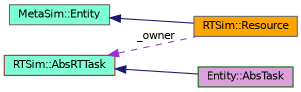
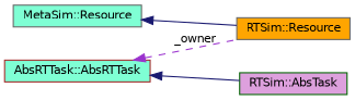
  digraph {
    rankdir=LR
    node [color=gray40 fillcolor=aquamarine fontname=Helvetica fontsize=10 shape=record style=filled]
    edge [color=midnightblue dir=back fontname=Helvetica fontsize=10 labelfontname=Helvetica labelfontsize=10 style=solid]
    n1 [fillcolor=orange fontcolor=black height=0.2 label="RTSim::Resource" width=0.4]
-   n2 [height=0.2 label="MetaSim::Entity" width=0.4]
-   n3 [color=brown height=0.2 label="RTSim::AbsRTTask" width=0.4]
-   n4 [color=darkgreen fillcolor=plum height=0.2 label="Entity::AbsTask" width=0.4]
+   n2 [height=0.2 label="MetaSim::Resource" width=0.4]
+   n3 [color=brown height=0.2 label="AbsRTTask::AbsRTTask" width=0.4]
+   n4 [color=darkgreen fillcolor=plum height=0.2 label="RTSim::AbsTask" width=0.4]
    n2 -> n1
    n3 -> n1 [color=darkorchid3 label=" _owner" style=dashed]
    n3 -> n4
  }
